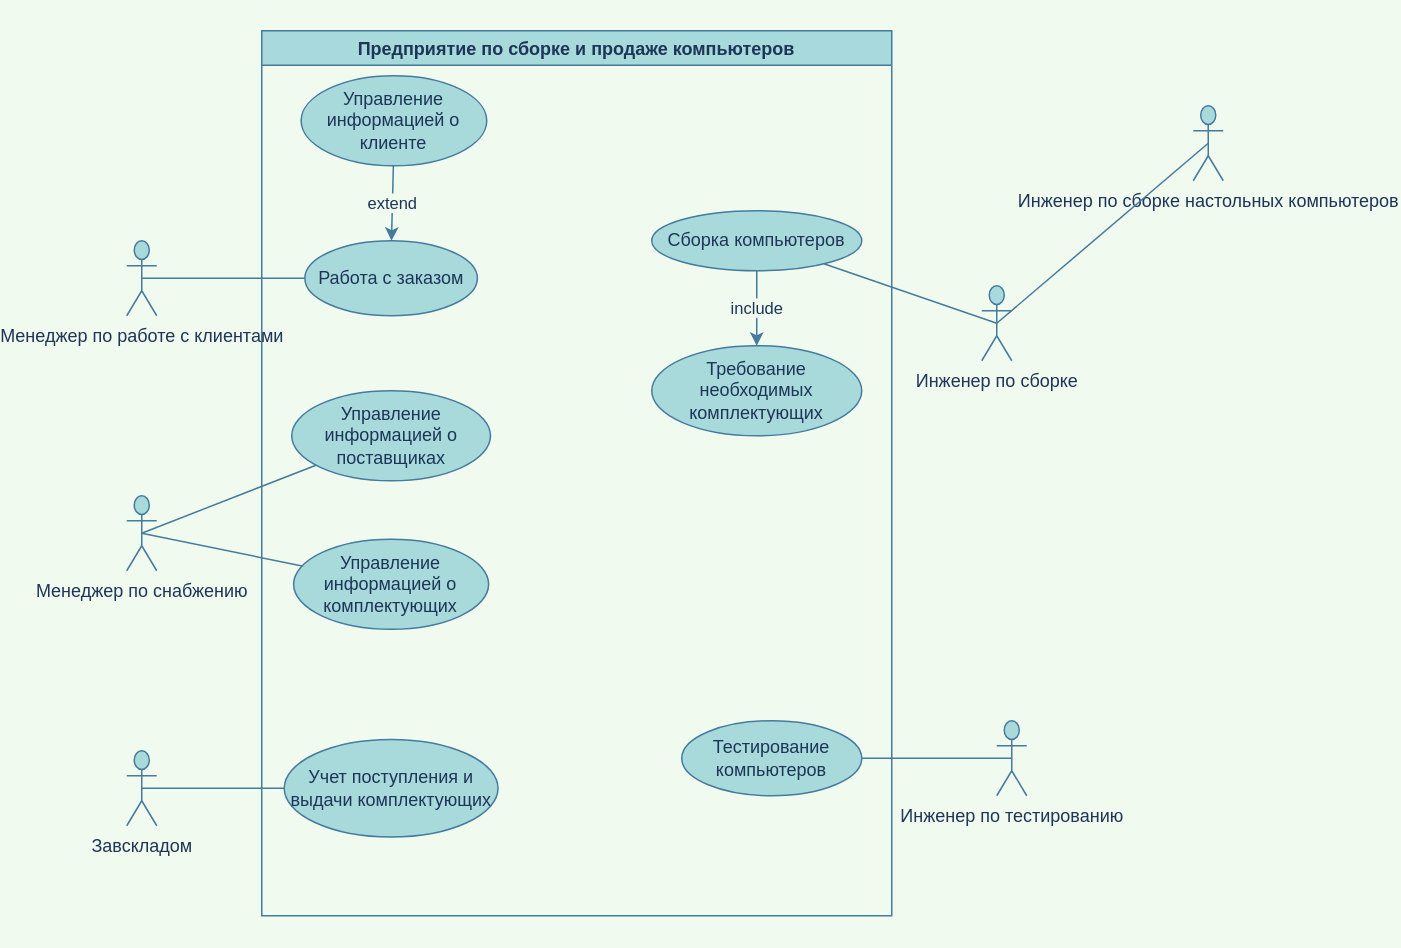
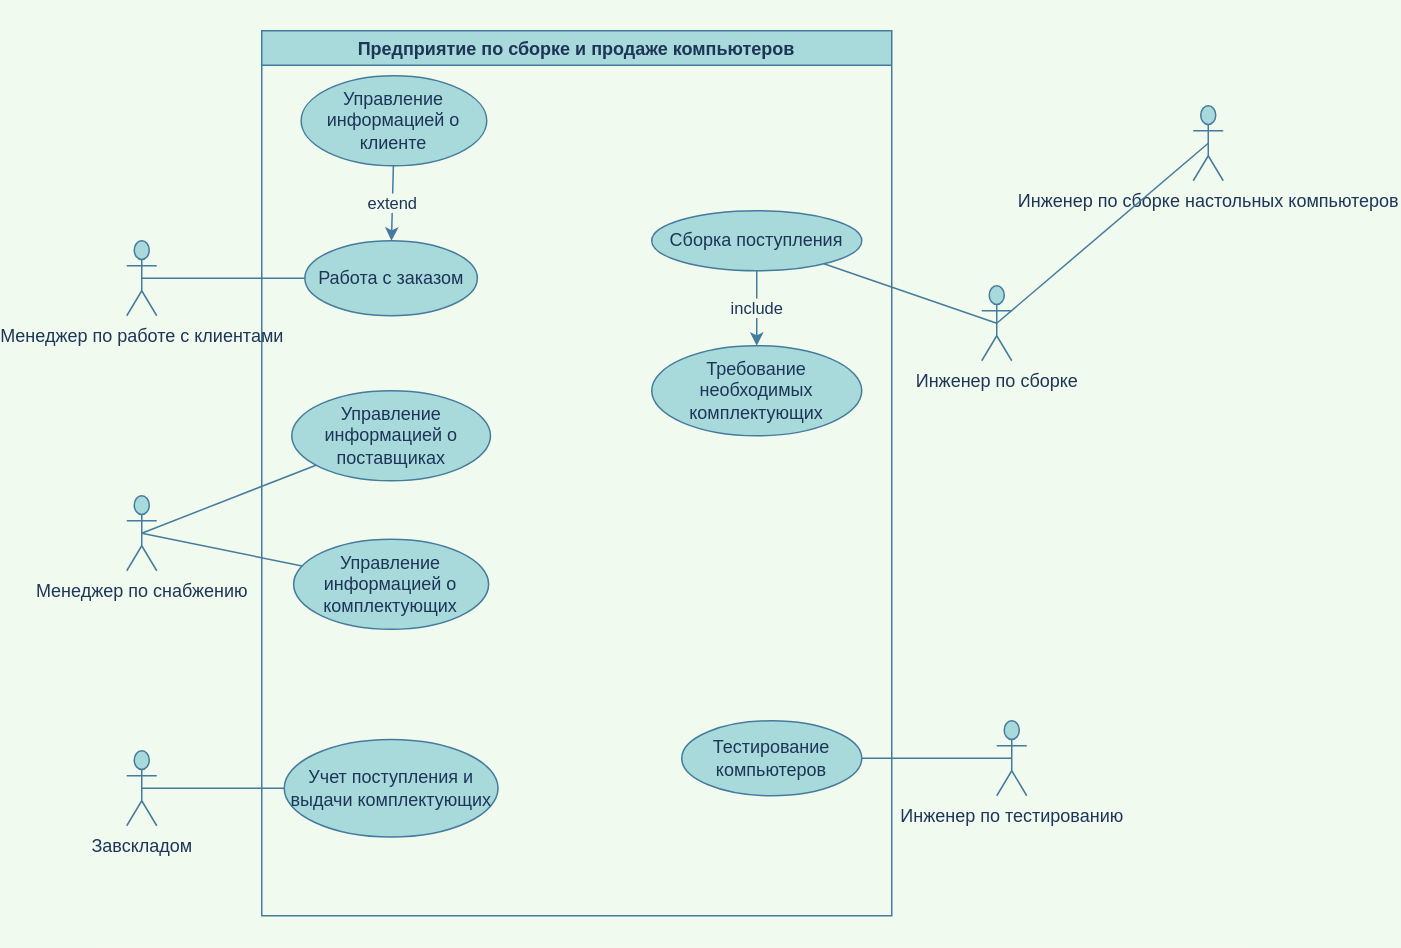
  <mxCell id="0" />
  <mxCell id="1" parent="0" />
  <mxCell id="2" value="Предприятие по сборке и продаже компьютеров" style="swimlane;fontStyle=1;fillColor=#A8DADC;strokeColor=#457B9D;fontColor=#1D3557;" parent="1" vertex="1"><mxGeometry x="110" y="20" width="420" height="590" as="geometry"><mxRectangle x="470" y="830" width="330" height="30" as="alternateBounds" /></mxGeometry></mxCell>
- <mxCell id="3" value="Сборка компьютеров" style="ellipse;whiteSpace=wrap;html=1;fillColor=#A8DADC;strokeColor=#457B9D;fontColor=#1D3557;" parent="2" vertex="1"><mxGeometry x="260" y="120" width="140" height="40" as="geometry" /></mxCell>
+ <mxCell id="3" value="Сборка поступления" style="ellipse;whiteSpace=wrap;html=1;fillColor=#A8DADC;strokeColor=#457B9D;fontColor=#1D3557;" parent="2" vertex="1"><mxGeometry x="260" y="120" width="140" height="40" as="geometry" /></mxCell>
  <mxCell id="4" value="Требование необходимых комплектующих" style="ellipse;whiteSpace=wrap;html=1;fillColor=#A8DADC;strokeColor=#457B9D;fontColor=#1D3557;" parent="2" vertex="1"><mxGeometry x="260" y="210" width="140" height="60" as="geometry" /></mxCell>
  <mxCell id="5" value="Работа с заказом" style="ellipse;whiteSpace=wrap;html=1;fillColor=#A8DADC;strokeColor=#457B9D;fontColor=#1D3557;" parent="2" vertex="1"><mxGeometry x="28.75" y="140" width="115" height="50" as="geometry" /></mxCell>
  <mxCell id="6" value="Управление информацией о клиенте" style="ellipse;whiteSpace=wrap;html=1;fillColor=#A8DADC;strokeColor=#457B9D;fontColor=#1D3557;" parent="2" vertex="1"><mxGeometry x="26.25" y="30" width="123.75" height="60" as="geometry" /></mxCell>
  <mxCell id="7" value="extend" style="endArrow=classic;endSize=6;endFill=1;html=1;rounded=0;labelBackgroundColor=#F1FAEE;strokeColor=#457B9D;fontColor=#1D3557;" parent="2" source="6" target="5" edge="1"><mxGeometry width="160" relative="1" as="geometry"><mxPoint x="-120" y="20" as="sourcePoint" /><mxPoint x="320" y="140" as="targetPoint" /></mxGeometry></mxCell>
  <mxCell id="8" value="Учет поступления и выдачи комплектующих" style="ellipse;whiteSpace=wrap;html=1;fillColor=#A8DADC;strokeColor=#457B9D;fontColor=#1D3557;" parent="2" vertex="1"><mxGeometry x="15" y="472.5" width="142.5" height="65" as="geometry" /></mxCell>
  <mxCell id="9" value="Управление информацией о комплектующих" style="ellipse;whiteSpace=wrap;html=1;fillColor=#A8DADC;strokeColor=#457B9D;fontColor=#1D3557;" parent="2" vertex="1"><mxGeometry x="21.25" y="339" width="130" height="60" as="geometry" /></mxCell>
  <mxCell id="10" value="Управление информацией о поставщиках" style="ellipse;whiteSpace=wrap;html=1;fillColor=#A8DADC;strokeColor=#457B9D;fontColor=#1D3557;" parent="2" vertex="1"><mxGeometry x="20" y="240" width="132.5" height="60" as="geometry" /></mxCell>
  <mxCell id="11" value="include" style="endArrow=classic;endSize=6;endFill=1;html=1;rounded=0;labelBackgroundColor=#F1FAEE;strokeColor=#457B9D;fontColor=#1D3557;" parent="2" source="3" target="4" edge="1"><mxGeometry width="160" relative="1" as="geometry"><mxPoint x="60" y="320" as="sourcePoint" /><mxPoint x="220" y="320" as="targetPoint" /></mxGeometry></mxCell>
  <mxCell id="12" value="Тестирование&lt;br&gt;компьютеров" style="ellipse;whiteSpace=wrap;html=1;fillColor=#A8DADC;strokeColor=#457B9D;fontColor=#1D3557;" parent="2" vertex="1"><mxGeometry x="280" y="460" width="120" height="50" as="geometry" /></mxCell>
  <mxCell id="13" value="Менеджер по работе с клиентами" style="shape=umlActor;verticalLabelPosition=bottom;verticalAlign=top;html=1;fillColor=#A8DADC;strokeColor=#457B9D;fontColor=#1D3557;" parent="1" vertex="1"><mxGeometry x="20" y="160" width="20" height="50" as="geometry" /></mxCell>
  <mxCell id="14" value="Менеджер по снабжению&lt;br&gt;" style="shape=umlActor;verticalLabelPosition=bottom;verticalAlign=top;html=1;fillColor=#A8DADC;strokeColor=#457B9D;fontColor=#1D3557;" parent="1" vertex="1"><mxGeometry x="20" y="330" width="20" height="50" as="geometry" /></mxCell>
  <mxCell id="15" value="Инженер по сборке настольных компьютеров" style="shape=umlActor;verticalLabelPosition=bottom;verticalAlign=top;html=1;fillColor=#A8DADC;strokeColor=#457B9D;fontColor=#1D3557;" parent="1" vertex="1"><mxGeometry x="731" y="70" width="20" height="50" as="geometry" /></mxCell>
  <mxCell id="16" value="Инженер по тестированию" style="shape=umlActor;verticalLabelPosition=bottom;verticalAlign=top;html=1;fillColor=#A8DADC;strokeColor=#457B9D;fontColor=#1D3557;" parent="1" vertex="1"><mxGeometry x="600" y="480" width="20" height="50" as="geometry" /></mxCell>
  <mxCell id="17" value="Завскладом" style="shape=umlActor;verticalLabelPosition=bottom;verticalAlign=top;html=1;fillColor=#A8DADC;strokeColor=#457B9D;fontColor=#1D3557;" parent="1" vertex="1"><mxGeometry x="20" y="500" width="20" height="50" as="geometry" /></mxCell>
  <mxCell id="18" value="Инженер по сборке" style="shape=umlActor;verticalLabelPosition=bottom;verticalAlign=top;html=1;fillColor=#A8DADC;strokeColor=#457B9D;fontColor=#1D3557;" parent="1" vertex="1"><mxGeometry x="590" y="190" width="20" height="50" as="geometry" /></mxCell>
  <mxCell id="19" value="" style="endArrow=none;html=1;rounded=0;exitX=0.5;exitY=0.5;exitDx=0;exitDy=0;exitPerimeter=0;labelBackgroundColor=#F1FAEE;strokeColor=#457B9D;fontColor=#1D3557;" parent="1" source="18" target="3" edge="1"><mxGeometry width="50" height="50" relative="1" as="geometry"><mxPoint x="-40" y="390" as="sourcePoint" /><mxPoint x="10" y="340" as="targetPoint" /></mxGeometry></mxCell>
  <mxCell id="20" value="" style="endArrow=none;html=1;rounded=0;exitX=0.5;exitY=0.5;exitDx=0;exitDy=0;exitPerimeter=0;entryX=0;entryY=0.5;entryDx=0;entryDy=0;labelBackgroundColor=#F1FAEE;strokeColor=#457B9D;fontColor=#1D3557;" parent="1" source="13" target="5" edge="1"><mxGeometry width="50" height="50" relative="1" as="geometry"><mxPoint x="30" y="170" as="sourcePoint" /><mxPoint x="80" y="120" as="targetPoint" /></mxGeometry></mxCell>
  <mxCell id="21" value="" style="endArrow=none;html=1;rounded=0;exitX=0.5;exitY=0.5;exitDx=0;exitDy=0;exitPerimeter=0;entryX=0;entryY=0.5;entryDx=0;entryDy=0;labelBackgroundColor=#F1FAEE;strokeColor=#457B9D;fontColor=#1D3557;" parent="1" source="17" target="8" edge="1"><mxGeometry width="50" height="50" relative="1" as="geometry"><mxPoint x="50" y="730" as="sourcePoint" /><mxPoint x="100" y="680" as="targetPoint" /></mxGeometry></mxCell>
  <mxCell id="22" value="" style="endArrow=none;html=1;rounded=0;exitX=0.5;exitY=0.5;exitDx=0;exitDy=0;exitPerimeter=0;labelBackgroundColor=#F1FAEE;strokeColor=#457B9D;fontColor=#1D3557;" parent="1" source="14" target="9" edge="1"><mxGeometry width="50" height="50" relative="1" as="geometry"><mxPoint x="140" y="340" as="sourcePoint" /><mxPoint x="250" y="330" as="targetPoint" /></mxGeometry></mxCell>
  <mxCell id="23" value="" style="endArrow=none;html=1;rounded=0;exitX=0.5;exitY=0.5;exitDx=0;exitDy=0;exitPerimeter=0;labelBackgroundColor=#F1FAEE;strokeColor=#457B9D;fontColor=#1D3557;" parent="1" source="14" target="10" edge="1"><mxGeometry width="50" height="50" relative="1" as="geometry"><mxPoint x="140" y="260" as="sourcePoint" /><mxPoint x="190" y="210" as="targetPoint" /></mxGeometry></mxCell>
  <mxCell id="24" value="" style="endArrow=none;html=1;rounded=0;exitX=0.5;exitY=0.5;exitDx=0;exitDy=0;exitPerimeter=0;labelBackgroundColor=#F1FAEE;strokeColor=#457B9D;fontColor=#1D3557;" parent="1" source="16" target="12" edge="1"><mxGeometry width="50" height="50" relative="1" as="geometry"><mxPoint x="-70" y="610" as="sourcePoint" /><mxPoint x="430" y="630" as="targetPoint" /></mxGeometry></mxCell>
  <mxCell id="25" value="" style="endArrow=none;html=1;rounded=0;entryX=0.5;entryY=0.5;entryDx=0;entryDy=0;entryPerimeter=0;exitX=0.5;exitY=0.5;exitDx=0;exitDy=0;exitPerimeter=0;labelBackgroundColor=#F1FAEE;strokeColor=#457B9D;fontColor=#1D3557;" parent="1" source="15" target="18" edge="1"><mxGeometry width="50" height="50" relative="1" as="geometry"><mxPoint x="700" y="100" as="sourcePoint" /><mxPoint x="-100" y="370" as="targetPoint" /></mxGeometry></mxCell>
